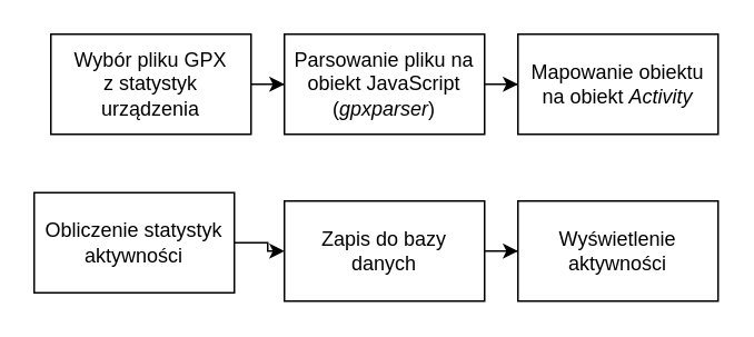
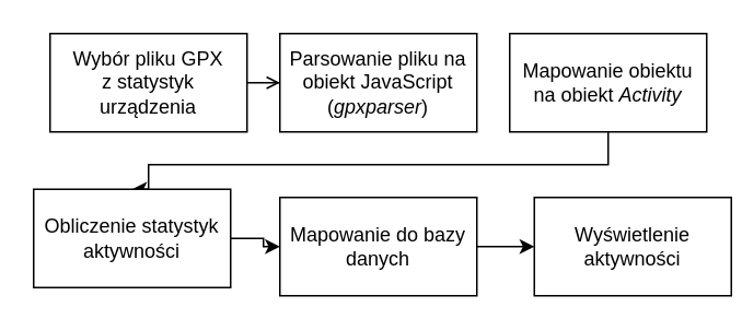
  <mxCell id="0" />
  <mxCell id="1" parent="0" />
- <mxCell id="2" style="edgeStyle=orthogonalEdgeStyle;rounded=0;orthogonalLoop=1;jettySize=auto;html=1;entryX=0;entryY=0.5;entryDx=0;entryDy=0;" edge="1" parent="1" source="3" target="5"><mxGeometry relative="1" as="geometry"><mxPoint x="190" y="150" as="targetPoint" /></mxGeometry></mxCell>
+ <mxCell id="2" style="edgeStyle=orthogonalEdgeStyle;rounded=0;orthogonalLoop=1;jettySize=auto;html=1;entryX=0;entryY=0.5;entryDx=0;entryDy=0;endArrow=open;" edge="1" parent="1" source="3" target="5"><mxGeometry relative="1" as="geometry"><mxPoint x="190" y="150" as="targetPoint" /></mxGeometry></mxCell>
  <mxCell id="3" value="Wybór pliku GPX&lt;br&gt;z statystyk urządzenia" style="rounded=0;whiteSpace=wrap;html=1;" vertex="1" parent="1"><mxGeometry x="30" y="20" width="120" height="60" as="geometry" /></mxCell>
- <mxCell id="4" style="edgeStyle=orthogonalEdgeStyle;rounded=0;orthogonalLoop=1;jettySize=auto;html=1;" edge="1" parent="1" source="5" target="7"><mxGeometry relative="1" as="geometry" /></mxCell>
  <mxCell id="5" value="Parsowanie pliku na obiekt JavaScript (&lt;i&gt;gpxparser&lt;/i&gt;)" style="rounded=0;whiteSpace=wrap;html=1;" vertex="1" parent="1"><mxGeometry x="170" y="20" width="120" height="60" as="geometry" /></mxCell>
+ <mxCell id="6" style="edgeStyle=orthogonalEdgeStyle;rounded=0;orthogonalLoop=1;jettySize=auto;html=1;entryX=0.5;entryY=0;entryDx=0;entryDy=0;" edge="1" parent="1" source="7" target="12"><mxGeometry relative="1" as="geometry"><Array as="points"><mxPoint x="370" y="100" /><mxPoint x="90" y="100" /></Array></mxGeometry></mxCell>
  <mxCell id="7" value="Mapowanie obiektu na obiekt &lt;i&gt;Activity&lt;/i&gt;" style="rounded=0;whiteSpace=wrap;html=1;" vertex="1" parent="1"><mxGeometry x="310" y="20" width="120" height="60" as="geometry" /></mxCell>
  <mxCell id="8" style="edgeStyle=orthogonalEdgeStyle;rounded=0;orthogonalLoop=1;jettySize=auto;html=1;" edge="1" parent="1" source="9" target="10"><mxGeometry relative="1" as="geometry" /></mxCell>
- <mxCell id="9" value="Zapis do bazy&lt;br&gt;danych" style="rounded=0;whiteSpace=wrap;html=1;" vertex="1" parent="1"><mxGeometry x="170" y="120" width="120" height="60" as="geometry" /></mxCell>
- <mxCell id="10" value="Wyświetlenie aktywności" style="rounded=0;whiteSpace=wrap;html=1;" vertex="1" parent="1"><mxGeometry x="310" y="120" width="120" height="60" as="geometry" /></mxCell>
+ <mxCell id="9" value="Mapowanie do bazy&lt;br&gt;danych" style="rounded=0;whiteSpace=wrap;html=1;" vertex="1" parent="1"><mxGeometry x="170" y="120" width="120" height="60" as="geometry" /></mxCell>
+ <mxCell id="10" value="Wyświetlenie aktywności" style="rounded=0;whiteSpace=wrap;html=1;" vertex="1" parent="1"><mxGeometry x="325" y="120" width="120" height="60" as="geometry" /></mxCell>
  <mxCell id="11" style="edgeStyle=orthogonalEdgeStyle;rounded=0;orthogonalLoop=1;jettySize=auto;html=1;" edge="1" parent="1" source="12" target="9"><mxGeometry relative="1" as="geometry" /></mxCell>
  <mxCell id="12" value="Obliczenie statystyk aktywności" style="rounded=0;whiteSpace=wrap;html=1;" vertex="1" parent="1"><mxGeometry x="20" y="115" width="120" height="60" as="geometry" /></mxCell>
